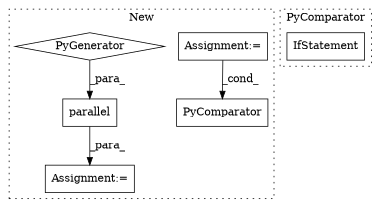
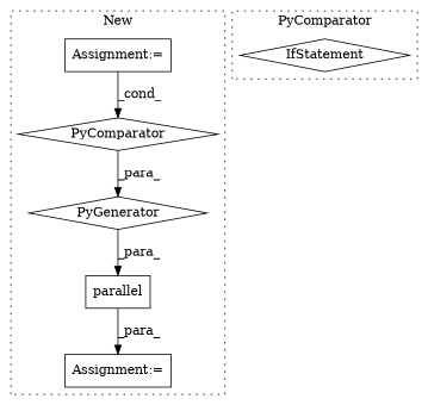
  digraph {
    node [a=7 l=50 s=6938 shape=box]
    n1 [a=32 l="18,-3" label=parallel s="6808,6994"]
    n2 [label="Assignment:="]
    n3 [l=1 label="Assignment:=" s=6807]
    n4 [a=107 l=168 label=PyGenerator s=6826 shape=diamond]
-   n5 [a=113 label=PyComparator]
-   n6 [a=25 l=67 label=IfStatement s=6793]
+   n5 [a=113 label=PyComparator shape=diamond]
+   n6 [a=25 l=67 label=IfStatement s=6793 shape=diamond]
    subgraph cluster_1 {
      label=New
      style=dotted
      n1
      n2
      n3
      n4
      n5
    }
    subgraph cluster_2 {
      label=PyComparator
      style=dotted
      n6
    }
    n1 -> n3 [label=_para_]
    n2 -> n5 [label=_cond_]
    n4 -> n1 [label=_para_]
+   n5 -> n4 [label=_para_]
  }
